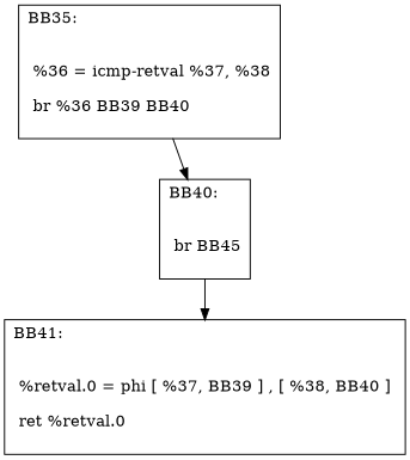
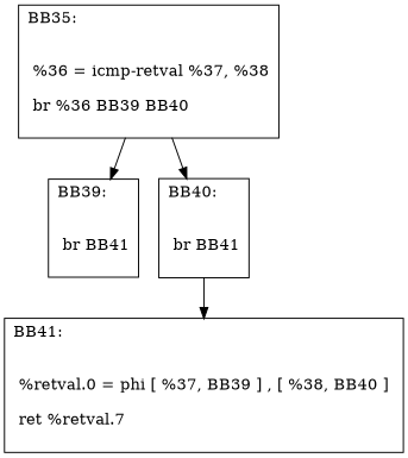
  digraph {
    node [shape=record]
    n1 [label="{BB35:\l\l\n             %36 = icmp-retval %37, %38\l\n             br %36 BB39 BB40\l\n             }"]
-   n3 [label="{BB40:\l\l\n             br BB45\l\n             }"]
-   n4 [label="{BB41:\l\l\n             %retval.0 = phi [ %37, BB39 ] , [ %38, BB40 ] \l\n             ret %retval.0\l\n             }"]
+   n2 [label="{BB39:\l\l\n             br BB41\l\n             }"]
+   n3 [label="{BB40:\l\l\n             br BB41\l\n             }"]
+   n4 [label="{BB41:\l\l\n             %retval.0 = phi [ %37, BB39 ] , [ %38, BB40 ] \l\n             ret %retval.7\l\n             }"]
+   n1 -> n2
    n1 -> n3
    n3 -> n4
  }
